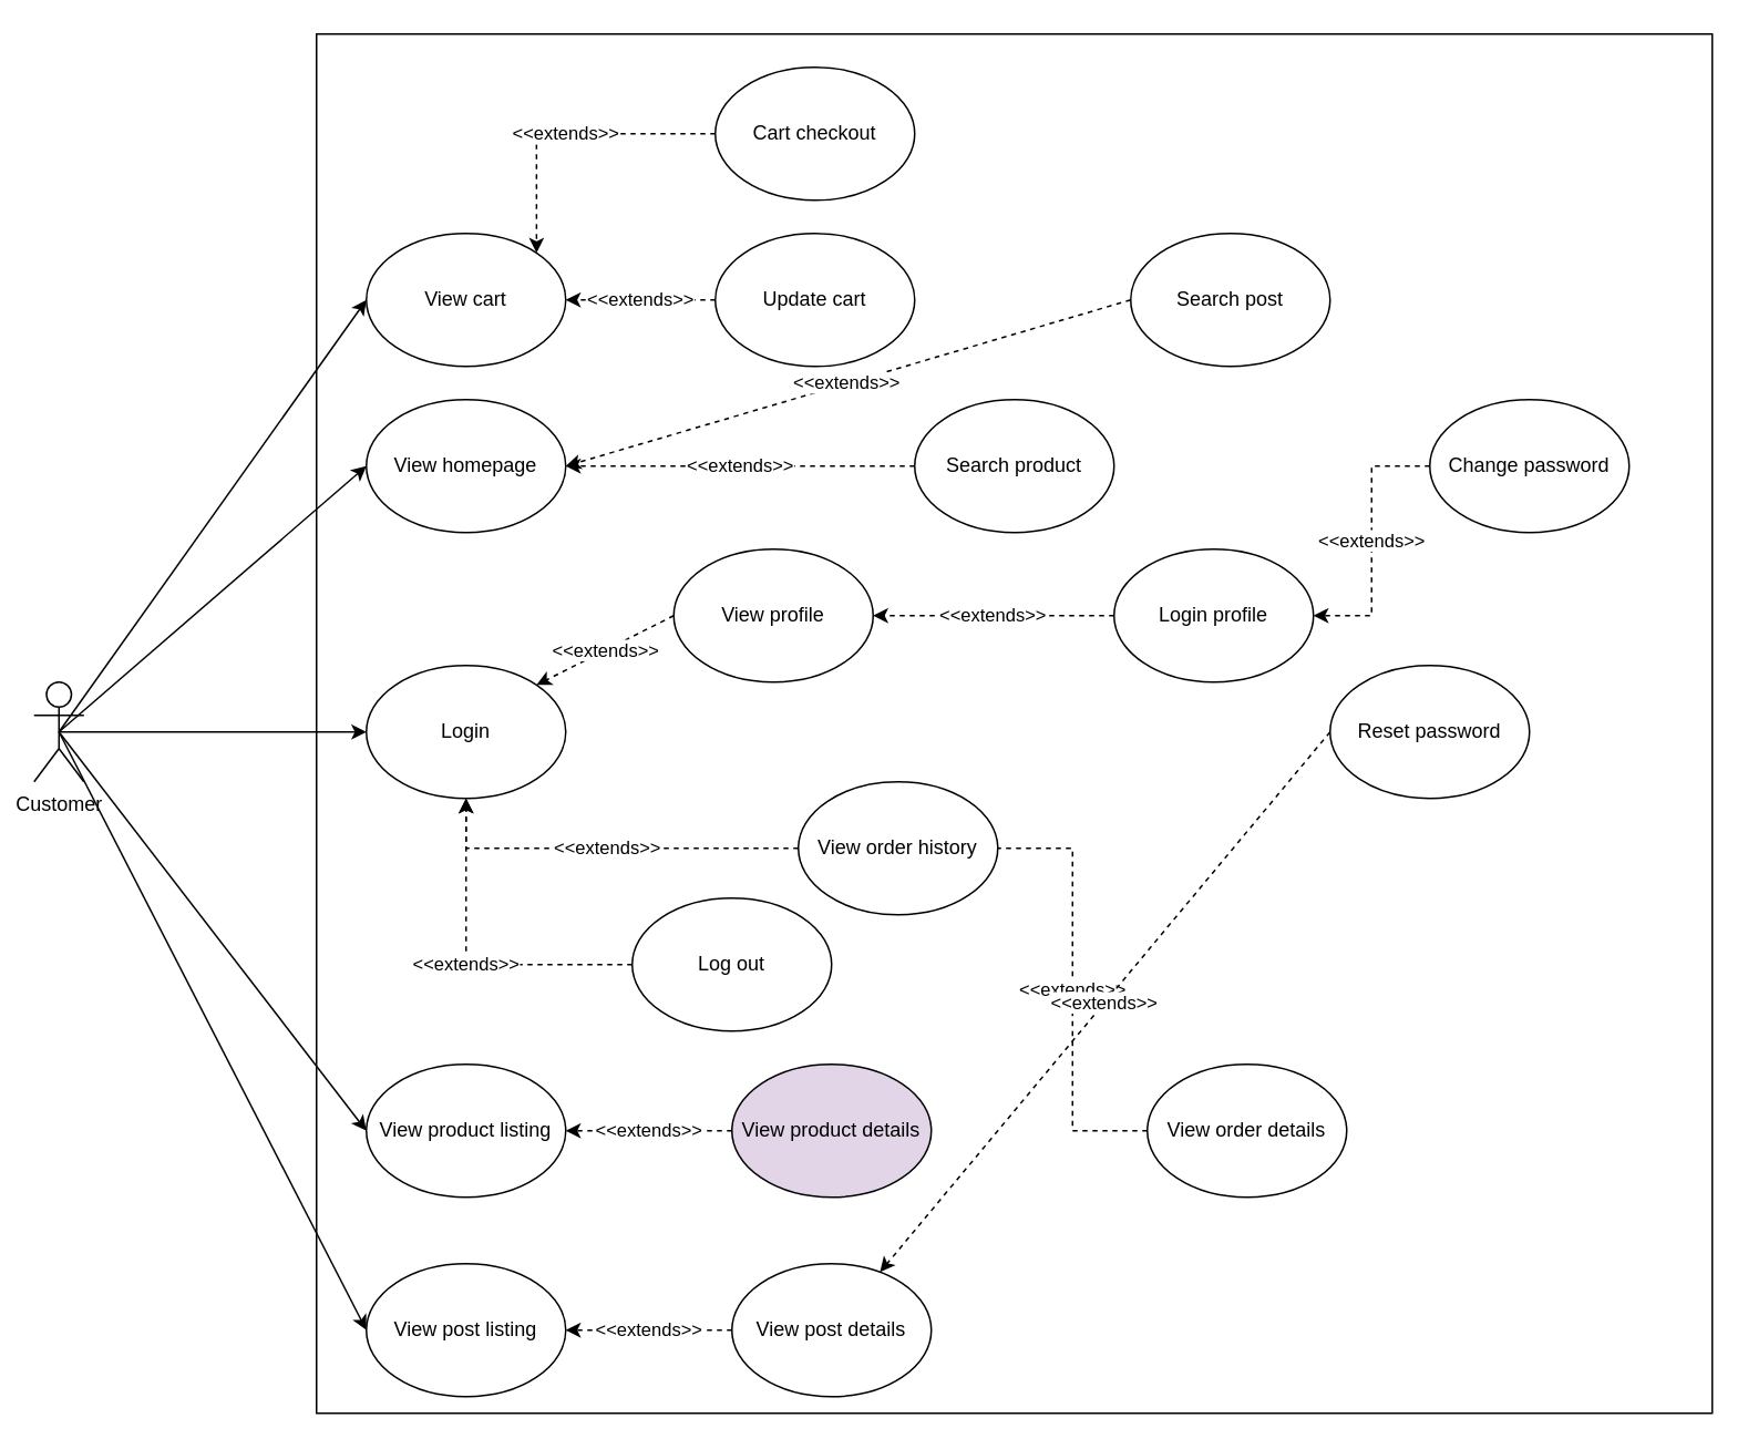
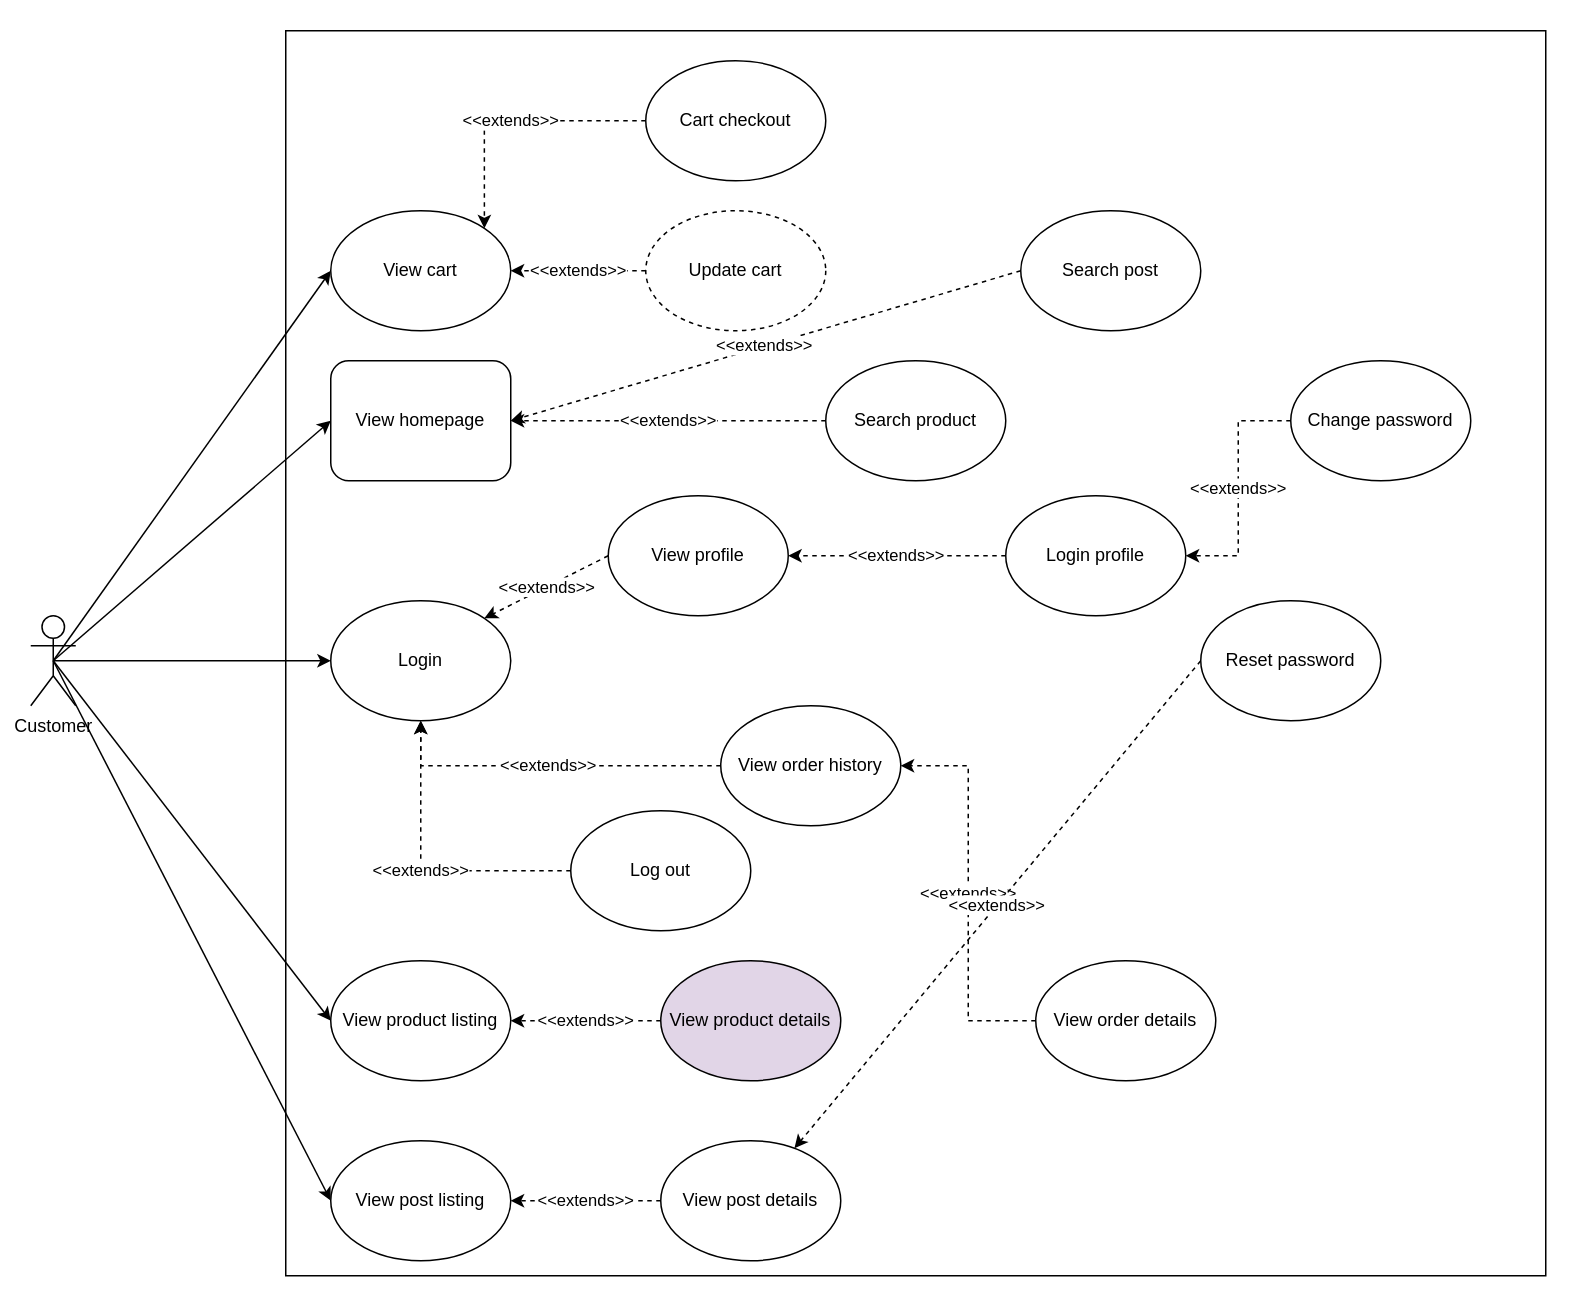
  <mxCell id="0" />
  <mxCell id="1" parent="0" />
  <mxCell id="2" value="" style="rounded=0;whiteSpace=wrap;html=1;" parent="1" vertex="1"><mxGeometry x="190" y="20" width="840" height="830" as="geometry" /></mxCell>
  <mxCell id="3" style="edgeStyle=none;rounded=0;orthogonalLoop=1;jettySize=auto;html=1;exitX=0.5;exitY=0.5;exitDx=0;exitDy=0;exitPerimeter=0;entryX=0;entryY=0.5;entryDx=0;entryDy=0;" parent="1" source="11" target="18" edge="1"><mxGeometry relative="1" as="geometry" /></mxCell>
  <mxCell id="4" value="&amp;lt;&amp;lt;extends&amp;gt;&amp;gt;" style="edgeStyle=none;rounded=0;orthogonalLoop=1;jettySize=auto;html=1;exitX=0;exitY=0.5;exitDx=0;exitDy=0;entryX=1;entryY=0;entryDx=0;entryDy=0;dashed=1;" parent="1" source="39" target="22" edge="1"><mxGeometry relative="1" as="geometry" /></mxCell>
  <mxCell id="5" style="edgeStyle=none;rounded=0;orthogonalLoop=1;jettySize=auto;html=1;exitX=0.5;exitY=0.5;exitDx=0;exitDy=0;exitPerimeter=0;entryX=0;entryY=0.5;entryDx=0;entryDy=0;" parent="1" source="11" target="22" edge="1"><mxGeometry relative="1" as="geometry" /></mxCell>
  <mxCell id="6" style="edgeStyle=none;rounded=0;orthogonalLoop=1;jettySize=auto;html=1;exitX=0.5;exitY=0.5;exitDx=0;exitDy=0;exitPerimeter=0;entryX=0;entryY=0.5;entryDx=0;entryDy=0;" parent="1" source="11" target="14" edge="1"><mxGeometry relative="1" as="geometry" /></mxCell>
  <mxCell id="7" style="edgeStyle=none;rounded=0;orthogonalLoop=1;jettySize=auto;html=1;exitX=0.5;exitY=0.5;exitDx=0;exitDy=0;exitPerimeter=0;entryX=0;entryY=0.5;entryDx=0;entryDy=0;" parent="1" source="11" target="13" edge="1"><mxGeometry relative="1" as="geometry" /></mxCell>
  <mxCell id="8" style="edgeStyle=none;rounded=0;orthogonalLoop=1;jettySize=auto;html=1;exitX=0.5;exitY=0.5;exitDx=0;exitDy=0;exitPerimeter=0;entryX=0;entryY=0.5;entryDx=0;entryDy=0;" parent="1" source="11" target="16" edge="1"><mxGeometry relative="1" as="geometry" /></mxCell>
  <mxCell id="9" value="&amp;lt;&amp;lt;extends&amp;gt;&amp;gt;" style="edgeStyle=orthogonalEdgeStyle;rounded=0;orthogonalLoop=1;jettySize=auto;html=1;exitX=0;exitY=0.5;exitDx=0;exitDy=0;entryX=0.5;entryY=1;entryDx=0;entryDy=0;dashed=1;" parent="1" source="20" target="22" edge="1"><mxGeometry relative="1" as="geometry" /></mxCell>
  <mxCell id="10" value="&amp;lt;&amp;lt;extends&amp;gt;&amp;gt;" style="edgeStyle=orthogonalEdgeStyle;rounded=0;orthogonalLoop=1;jettySize=auto;html=1;exitX=0;exitY=0.5;exitDx=0;exitDy=0;entryX=0.5;entryY=1;entryDx=0;entryDy=0;dashed=1;" parent="1" source="34" target="22" edge="1"><mxGeometry relative="1" as="geometry" /></mxCell>
  <mxCell id="11" value="Customer" style="shape=umlActor;verticalLabelPosition=bottom;verticalAlign=top;html=1;outlineConnect=0;" parent="1" vertex="1"><mxGeometry x="20" y="410" width="30" height="60" as="geometry" /></mxCell>
  <mxCell id="12" value="&amp;lt;&amp;lt;extends&amp;gt;&amp;gt;" style="edgeStyle=none;rounded=0;orthogonalLoop=1;jettySize=auto;html=1;dashed=1;entryX=1;entryY=0.5;entryDx=0;entryDy=0;" parent="1" source="26" target="13" edge="1"><mxGeometry x="0.004" relative="1" as="geometry"><mxPoint as="offset" /></mxGeometry></mxCell>
  <mxCell id="13" value="View product listing" style="ellipse;whiteSpace=wrap;html=1;" parent="1" vertex="1"><mxGeometry x="220" y="640" width="120" height="80" as="geometry" /></mxCell>
- <mxCell id="14" value="View homepage" style="ellipse;whiteSpace=wrap;html=1;" parent="1" vertex="1"><mxGeometry x="220" y="240" width="120" height="80" as="geometry" /></mxCell>
+ <mxCell id="14" value="View homepage" style="whiteSpace=wrap;html=1;rounded=1;" parent="1" vertex="1"><mxGeometry x="220" y="240" width="120" height="80" as="geometry" /></mxCell>
  <mxCell id="15" value="&amp;lt;&amp;lt;extends&amp;gt;&amp;gt;" style="edgeStyle=none;rounded=0;orthogonalLoop=1;jettySize=auto;html=1;exitX=0;exitY=0.5;exitDx=0;exitDy=0;entryX=1;entryY=0.5;entryDx=0;entryDy=0;dashed=1;" parent="1" source="32" target="16" edge="1"><mxGeometry relative="1" as="geometry" /></mxCell>
  <mxCell id="16" value="View post listing" style="ellipse;whiteSpace=wrap;html=1;" parent="1" vertex="1"><mxGeometry x="220" y="760" width="120" height="80" as="geometry" /></mxCell>
  <mxCell id="17" value="&amp;lt;&amp;lt;extends&amp;gt;&amp;gt;" style="edgeStyle=orthogonalEdgeStyle;rounded=0;orthogonalLoop=1;jettySize=auto;html=1;exitX=0;exitY=0.5;exitDx=0;exitDy=0;entryX=1;entryY=0.5;entryDx=0;entryDy=0;dashed=1;" parent="1" source="30" target="18" edge="1"><mxGeometry relative="1" as="geometry" /></mxCell>
  <mxCell id="18" value="View cart" style="ellipse;whiteSpace=wrap;html=1;" parent="1" vertex="1"><mxGeometry x="220" y="140" width="120" height="80" as="geometry" /></mxCell>
- <mxCell id="19" value="&amp;lt;&amp;lt;extends&amp;gt;&amp;gt;" style="edgeStyle=orthogonalEdgeStyle;rounded=0;orthogonalLoop=1;jettySize=auto;html=1;exitX=0;exitY=0.5;exitDx=0;exitDy=0;entryX=1;entryY=0.5;entryDx=0;entryDy=0;dashed=1;endArrow=none;" parent="1" source="33" target="20" edge="1"><mxGeometry relative="1" as="geometry" /></mxCell>
+ <mxCell id="19" value="&amp;lt;&amp;lt;extends&amp;gt;&amp;gt;" style="edgeStyle=orthogonalEdgeStyle;rounded=0;orthogonalLoop=1;jettySize=auto;html=1;exitX=0;exitY=0.5;exitDx=0;exitDy=0;entryX=1;entryY=0.5;entryDx=0;entryDy=0;dashed=1;" parent="1" source="33" target="20" edge="1"><mxGeometry relative="1" as="geometry" /></mxCell>
  <mxCell id="20" value="View order history" style="ellipse;whiteSpace=wrap;html=1;" parent="1" vertex="1"><mxGeometry x="480" y="470" width="120" height="80" as="geometry" /></mxCell>
  <mxCell id="21" value="&amp;lt;&amp;lt;extends&amp;gt;&amp;gt;" style="rounded=0;orthogonalLoop=1;jettySize=auto;html=1;exitX=0;exitY=0.5;exitDx=0;exitDy=0;dashed=1;" parent="1" source="28" target="32" edge="1"><mxGeometry relative="1" as="geometry"><mxPoint as="offset" /></mxGeometry></mxCell>
  <mxCell id="22" value="Login" style="ellipse;whiteSpace=wrap;html=1;" parent="1" vertex="1"><mxGeometry x="220" y="400" width="120" height="80" as="geometry" /></mxCell>
  <mxCell id="23" value="&amp;lt;&amp;lt;extends&amp;gt;&amp;gt;" style="edgeStyle=orthogonalEdgeStyle;rounded=0;orthogonalLoop=1;jettySize=auto;html=1;dashed=1;entryX=1;entryY=0.5;entryDx=0;entryDy=0;" parent="1" source="27" target="25" edge="1"><mxGeometry relative="1" as="geometry" /></mxCell>
  <mxCell id="24" value="&amp;lt;&amp;lt;extends&amp;gt;&amp;gt;" style="edgeStyle=orthogonalEdgeStyle;rounded=0;orthogonalLoop=1;jettySize=auto;html=1;exitX=0;exitY=0.5;exitDx=0;exitDy=0;entryX=1;entryY=0.5;entryDx=0;entryDy=0;dashed=1;" parent="1" source="25" target="39" edge="1"><mxGeometry relative="1" as="geometry" /></mxCell>
  <mxCell id="25" value="Login profile" style="ellipse;whiteSpace=wrap;html=1;" parent="1" vertex="1"><mxGeometry x="670" y="330" width="120" height="80" as="geometry" /></mxCell>
  <mxCell id="26" value="View product details" style="ellipse;whiteSpace=wrap;html=1;fillColor=#e1d5e7;" parent="1" vertex="1"><mxGeometry x="440" y="640" width="120" height="80" as="geometry" /></mxCell>
  <mxCell id="27" value="Change password" style="ellipse;whiteSpace=wrap;html=1;" parent="1" vertex="1"><mxGeometry x="860" y="240" width="120" height="80" as="geometry" /></mxCell>
  <mxCell id="28" value="Reset password" style="ellipse;whiteSpace=wrap;html=1;" parent="1" vertex="1"><mxGeometry x="800" y="400" width="120" height="80" as="geometry" /></mxCell>
  <mxCell id="29" value="&amp;lt;&amp;lt;extends&amp;gt;&amp;gt;" style="edgeStyle=orthogonalEdgeStyle;rounded=0;orthogonalLoop=1;jettySize=auto;html=1;exitX=0;exitY=0.5;exitDx=0;exitDy=0;entryX=1;entryY=0;entryDx=0;entryDy=0;dashed=1;" parent="1" source="31" target="18" edge="1"><mxGeometry relative="1" as="geometry" /></mxCell>
- <mxCell id="30" value="Update cart" style="ellipse;whiteSpace=wrap;html=1;" parent="1" vertex="1"><mxGeometry x="430" y="140" width="120" height="80" as="geometry" /></mxCell>
+ <mxCell id="30" value="Update cart" style="ellipse;whiteSpace=wrap;html=1;dashed=1;" parent="1" vertex="1"><mxGeometry x="430" y="140" width="120" height="80" as="geometry" /></mxCell>
  <mxCell id="31" value="Cart checkout" style="ellipse;whiteSpace=wrap;html=1;" parent="1" vertex="1"><mxGeometry x="430" y="40" width="120" height="80" as="geometry" /></mxCell>
  <mxCell id="32" value="View post details" style="ellipse;whiteSpace=wrap;html=1;" parent="1" vertex="1"><mxGeometry x="440" y="760" width="120" height="80" as="geometry" /></mxCell>
  <mxCell id="33" value="View order details" style="ellipse;whiteSpace=wrap;html=1;" parent="1" vertex="1"><mxGeometry x="690" y="640" width="120" height="80" as="geometry" /></mxCell>
  <mxCell id="34" value="Log out" style="ellipse;whiteSpace=wrap;html=1;" parent="1" vertex="1"><mxGeometry x="380" y="540" width="120" height="80" as="geometry" /></mxCell>
  <mxCell id="35" value="&amp;lt;&amp;lt;extends&amp;gt;&amp;gt;" style="rounded=0;orthogonalLoop=1;jettySize=auto;html=1;exitX=0;exitY=0.5;exitDx=0;exitDy=0;entryX=1;entryY=0.5;entryDx=0;entryDy=0;dashed=1;" parent="1" source="36" target="14" edge="1"><mxGeometry x="0.002" relative="1" as="geometry"><mxPoint as="offset" /></mxGeometry></mxCell>
  <mxCell id="36" value="Search post" style="ellipse;whiteSpace=wrap;html=1;" parent="1" vertex="1"><mxGeometry x="680" y="140" width="120" height="80" as="geometry" /></mxCell>
  <mxCell id="37" value="&amp;lt;&amp;lt;extends&amp;gt;&amp;gt;" style="edgeStyle=none;rounded=0;orthogonalLoop=1;jettySize=auto;html=1;exitX=0;exitY=0.5;exitDx=0;exitDy=0;entryX=1;entryY=0.5;entryDx=0;entryDy=0;dashed=1;" parent="1" source="38" target="14" edge="1"><mxGeometry relative="1" as="geometry" /></mxCell>
  <mxCell id="38" value="Search product" style="ellipse;whiteSpace=wrap;html=1;" parent="1" vertex="1"><mxGeometry x="550" y="240" width="120" height="80" as="geometry" /></mxCell>
  <mxCell id="39" value="View profile" style="ellipse;whiteSpace=wrap;html=1;" parent="1" vertex="1"><mxGeometry x="405" y="330" width="120" height="80" as="geometry" /></mxCell>
